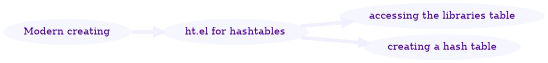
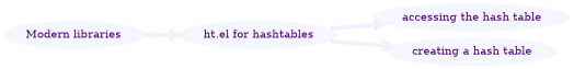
  digraph {
    concentrate=true
    fontname="RW Chancery L, Apple Chancery, Comic Sans MS, cursive"
    nodesep=0.1
    rank=sink
    rankdir=LR
    ranksep=0.6
    splines=curved
    node [fillcolor="#f0f0ffA0" fontcolor=indigo penwidth=0 style=filled]
    edge [color="#f0f0ff" penwidth=5]
-   n1 [label="accessing the libraries table"]
+   n1 [label="accessing the hash table"]
    n2 [label="creating a hash table"]
    n3 [label="ht.el for hashtables"]
-   n4 [label="Modern creating"]
+   n4 [label="Modern libraries"]
    n3 -> n1
    n3 -> n2
    n4 -> n3
  }
